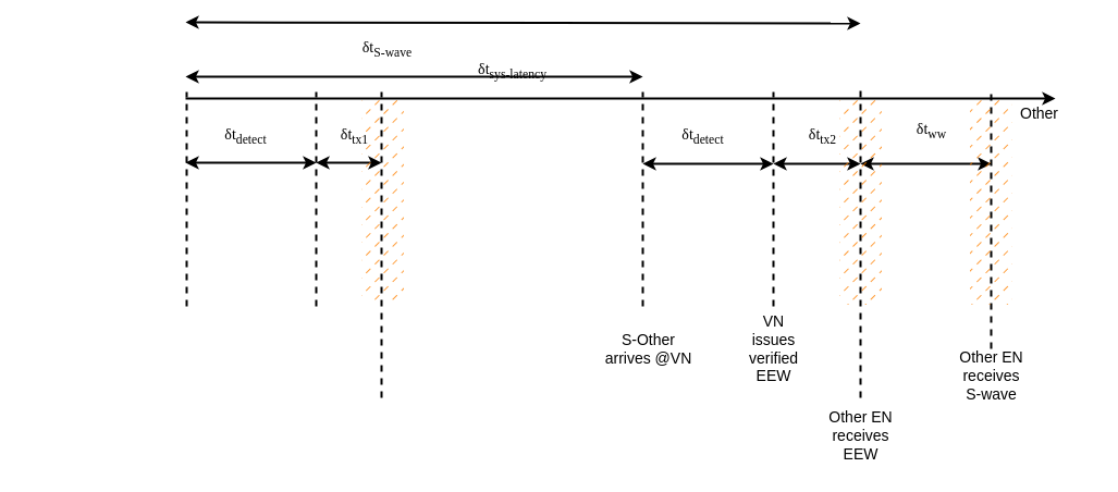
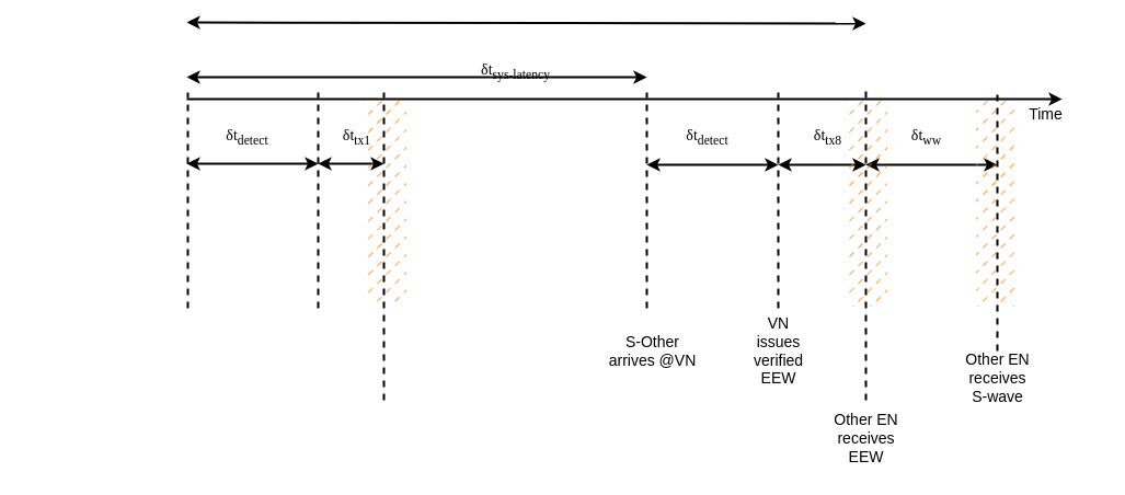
  <mxCell id="0" />
  <mxCell id="1" parent="0" />
  <mxCell id="2" value="" style="endArrow=classic;html=1;rounded=0;strokeWidth=2;" edge="1" parent="1"><mxGeometry width="50" height="50" relative="1" as="geometry"><mxPoint x="170" y="90" as="sourcePoint" /><mxPoint x="969" y="90" as="targetPoint" /></mxGeometry></mxCell>
- <mxCell id="3" value="Other" style="text;html=1;align=center;verticalAlign=middle;resizable=0;points=[];autosize=1;strokeColor=none;fillColor=none;strokeWidth=3;fontSize=14;" vertex="1" parent="1"><mxGeometry x="929" y="89" width="50" height="30" as="geometry" /></mxCell>
+ <mxCell id="3" value="Time" style="text;html=1;align=center;verticalAlign=middle;resizable=0;points=[];autosize=1;strokeColor=none;fillColor=none;strokeWidth=3;fontSize=14;" vertex="1" parent="1"><mxGeometry x="929" y="89" width="50" height="30" as="geometry" /></mxCell>
  <mxCell id="4" value="" style="endArrow=none;dashed=1;html=1;rounded=0;strokeWidth=2;" edge="1" parent="1"><mxGeometry width="50" height="50" relative="1" as="geometry"><mxPoint x="910" y="320" as="sourcePoint" /><mxPoint x="910" y="84" as="targetPoint" /></mxGeometry></mxCell>
  <mxCell id="5" value="" style="endArrow=none;dashed=1;html=1;rounded=0;strokeWidth=2;" edge="1" parent="1"><mxGeometry width="50" height="50" relative="1" as="geometry"><mxPoint x="790" y="365" as="sourcePoint" /><mxPoint x="790" y="83" as="targetPoint" /></mxGeometry></mxCell>
  <mxCell id="6" value="" style="endArrow=none;dashed=1;html=1;rounded=0;strokeWidth=2;" edge="1" parent="1"><mxGeometry width="50" height="50" relative="1" as="geometry"><mxPoint x="710" y="281" as="sourcePoint" /><mxPoint x="710" y="84" as="targetPoint" /></mxGeometry></mxCell>
  <mxCell id="7" value="" style="endArrow=none;dashed=1;html=1;rounded=0;strokeWidth=2;" edge="1" parent="1"><mxGeometry width="50" height="50" relative="1" as="geometry"><mxPoint x="590" y="281" as="sourcePoint" /><mxPoint x="590" y="84" as="targetPoint" /></mxGeometry></mxCell>
  <mxCell id="8" value="" style="endArrow=none;dashed=1;html=1;rounded=0;strokeWidth=2;" edge="1" parent="1"><mxGeometry width="50" height="50" relative="1" as="geometry"><mxPoint x="350" y="365" as="sourcePoint" /><mxPoint x="350" y="84" as="targetPoint" /></mxGeometry></mxCell>
  <mxCell id="9" value="" style="endArrow=none;dashed=1;html=1;rounded=0;strokeWidth=2;" edge="1" parent="1"><mxGeometry width="50" height="50" relative="1" as="geometry"><mxPoint x="290" y="281" as="sourcePoint" /><mxPoint x="290" y="84" as="targetPoint" /></mxGeometry></mxCell>
  <mxCell id="10" value="" style="endArrow=none;dashed=1;html=1;rounded=0;strokeWidth=2;" edge="1" parent="1"><mxGeometry width="50" height="50" relative="1" as="geometry"><mxPoint x="171" y="281" as="sourcePoint" /><mxPoint x="171" y="84" as="targetPoint" /></mxGeometry></mxCell>
  <mxCell id="11" value="" style="endArrow=classic;startArrow=classic;html=1;rounded=0;strokeWidth=2;" edge="1" parent="1"><mxGeometry width="50" height="50" relative="1" as="geometry"><mxPoint x="170" y="70" as="sourcePoint" /><mxPoint x="590" y="70" as="targetPoint" /></mxGeometry></mxCell>
  <mxCell id="12" value="" style="endArrow=classic;startArrow=classic;html=1;rounded=0;strokeWidth=2;" edge="1" parent="1"><mxGeometry width="50" height="50" relative="1" as="geometry"><mxPoint x="170" y="20" as="sourcePoint" /><mxPoint x="790" y="21" as="targetPoint" /></mxGeometry></mxCell>
  <mxCell id="13" value="" style="endArrow=classic;startArrow=classic;html=1;rounded=0;strokeWidth=2;" edge="1" parent="1"><mxGeometry width="50" height="50" relative="1" as="geometry"><mxPoint x="290" y="149" as="sourcePoint" /><mxPoint x="350" y="149" as="targetPoint" /><Array as="points"><mxPoint x="320" y="149" /></Array></mxGeometry></mxCell>
  <mxCell id="14" value="" style="endArrow=classic;startArrow=classic;html=1;rounded=0;strokeWidth=2;" edge="1" parent="1"><mxGeometry width="50" height="50" relative="1" as="geometry"><mxPoint x="170" y="149" as="sourcePoint" /><mxPoint x="290" y="149" as="targetPoint" /><Array as="points"><mxPoint x="190" y="149" /></Array></mxGeometry></mxCell>
  <mxCell id="15" value="" style="endArrow=classic;startArrow=classic;html=1;rounded=0;strokeWidth=2;" edge="1" parent="1"><mxGeometry width="50" height="50" relative="1" as="geometry"><mxPoint x="590" y="150" as="sourcePoint" /><mxPoint x="710" y="150" as="targetPoint" /><Array as="points"><mxPoint x="620" y="150" /></Array></mxGeometry></mxCell>
  <mxCell id="16" value="" style="endArrow=classic;startArrow=classic;html=1;rounded=0;strokeWidth=2;" edge="1" parent="1"><mxGeometry width="50" height="50" relative="1" as="geometry"><mxPoint x="790" y="150" as="sourcePoint" /><mxPoint x="910" y="150" as="targetPoint" /><Array as="points"><mxPoint x="820" y="150" /></Array></mxGeometry></mxCell>
  <mxCell id="17" value="" style="endArrow=classic;startArrow=classic;html=1;rounded=0;strokeWidth=2;" edge="1" parent="1"><mxGeometry width="50" height="50" relative="1" as="geometry"><mxPoint x="710" y="150" as="sourcePoint" /><mxPoint x="790" y="150" as="targetPoint" /><Array as="points"><mxPoint x="740" y="150" /></Array></mxGeometry></mxCell>
  <mxCell id="18" value="&amp;nbsp;" style="text;whiteSpace=wrap;html=1;" vertex="1" parent="1"><mxGeometry x="20" y="190" width="40" height="40" as="geometry" /></mxCell>
- <mxCell id="19" value="&lt;font style=&quot;font-size: 14px;&quot;&gt;δt&lt;sub&gt;ww&lt;/sub&gt;&lt;/font&gt;" style="text;html=1;align=center;verticalAlign=middle;resizable=0;points=[];autosize=1;strokeColor=none;fillColor=none;fontFamily=Tahoma;fontSize=14;" vertex="1" parent="1"><mxGeometry x="825" y="105" width="60" height="30" as="geometry" /></mxCell>
- <mxCell id="20" value="&lt;font style=&quot;font-size: 14px;&quot;&gt;δt&lt;sub&gt;tx2&lt;/sub&gt;&lt;/font&gt;" style="text;html=1;align=center;verticalAlign=middle;resizable=0;points=[];autosize=1;strokeColor=none;fillColor=none;fontFamily=Tahoma;fontSize=14;" vertex="1" parent="1"><mxGeometry x="730" y="110" width="50" height="30" as="geometry" /></mxCell>
+ <mxCell id="19" value="&lt;font style=&quot;font-size: 14px;&quot;&gt;δt&lt;sub&gt;ww&lt;/sub&gt;&lt;/font&gt;" style="text;html=1;align=center;verticalAlign=middle;resizable=0;points=[];autosize=1;strokeColor=none;fillColor=none;fontFamily=Tahoma;fontSize=14;" vertex="1" parent="1"><mxGeometry x="815" y="110" width="60" height="30" as="geometry" /></mxCell>
+ <mxCell id="20" value="&lt;font style=&quot;font-size: 14px;&quot;&gt;δt&lt;sub&gt;tx8&lt;/sub&gt;&lt;/font&gt;" style="text;html=1;align=center;verticalAlign=middle;resizable=0;points=[];autosize=1;strokeColor=none;fillColor=none;fontFamily=Tahoma;fontSize=14;" vertex="1" parent="1"><mxGeometry x="730" y="110" width="50" height="30" as="geometry" /></mxCell>
  <mxCell id="21" value="&lt;font style=&quot;font-size: 14px;&quot;&gt;δt&lt;sub&gt;detect&lt;/sub&gt;&lt;/font&gt;" style="text;html=1;align=center;verticalAlign=middle;resizable=0;points=[];autosize=1;strokeColor=none;fillColor=none;fontFamily=Tahoma;fontSize=14;" vertex="1" parent="1"><mxGeometry x="610" y="110" width="70" height="30" as="geometry" /></mxCell>
  <mxCell id="22" value="&lt;font style=&quot;font-size: 14px;&quot;&gt;δt&lt;sub&gt;tx1&lt;/sub&gt;&lt;/font&gt;" style="text;html=1;align=center;verticalAlign=middle;resizable=0;points=[];autosize=1;strokeColor=none;fillColor=none;fontFamily=Tahoma;fontSize=14;" vertex="1" parent="1"><mxGeometry x="300" y="110" width="50" height="30" as="geometry" /></mxCell>
  <mxCell id="23" value="&lt;font style=&quot;font-size: 14px;&quot;&gt;δt&lt;sub&gt;detect&lt;/sub&gt;&lt;/font&gt;" style="text;html=1;align=center;verticalAlign=middle;resizable=0;points=[];autosize=1;strokeColor=none;fillColor=none;fontFamily=Tahoma;fontSize=14;" vertex="1" parent="1"><mxGeometry x="190" y="110" width="70" height="30" as="geometry" /></mxCell>
- <mxCell id="24" value="&lt;font style=&quot;font-size: 14px;&quot;&gt;δt&lt;sub&gt;S-wave&lt;/sub&gt;&lt;/font&gt;" style="text;html=1;align=center;verticalAlign=middle;resizable=0;points=[];autosize=1;strokeColor=none;fillColor=none;fontFamily=Tahoma;fontSize=14;" vertex="1" parent="1"><mxGeometry x="315" y="30" width="80" height="30" as="geometry" /></mxCell>
  <mxCell id="25" value="&lt;font style=&quot;font-size: 14px;&quot;&gt;δt&lt;sub&gt;sys-latency&lt;/sub&gt;&lt;/font&gt;" style="text;html=1;align=center;verticalAlign=middle;resizable=0;points=[];autosize=1;strokeColor=none;fillColor=none;fontFamily=Tahoma;fontSize=14;" vertex="1" parent="1"><mxGeometry x="420" y="50" width="100" height="30" as="geometry" /></mxCell>
  <mxCell id="26" value="" style="rounded=0;whiteSpace=wrap;html=1;fillStyle=dashed;fillColor=#FF8000;strokeColor=none;dashed=1;dashPattern=1 4;rotation=-90;gradientColor=none;direction=south;allowArrows=1;" vertex="1" parent="1"><mxGeometry x="815" y="165" width="190" height="38.99" as="geometry" /></mxCell>
  <mxCell id="27" value="" style="rounded=0;whiteSpace=wrap;html=1;fillStyle=dashed;fillColor=#FF8000;strokeColor=none;dashed=1;dashPattern=1 4;rotation=-90;gradientColor=none;direction=south;allowArrows=1;" vertex="1" parent="1"><mxGeometry x="695" y="165" width="190" height="38.99" as="geometry" /></mxCell>
  <mxCell id="28" value="" style="rounded=0;whiteSpace=wrap;html=1;fillStyle=dashed;fillColor=#FF8000;strokeColor=none;dashed=1;dashPattern=1 4;rotation=-90;gradientColor=none;direction=south;allowArrows=1;" vertex="1" parent="1"><mxGeometry x="256" y="164" width="190" height="38.99" as="geometry" /></mxCell>
  <mxCell id="29" value="Other EN&lt;br&gt;receives&lt;br&gt;S-wave" style="text;html=1;align=center;verticalAlign=middle;resizable=0;points=[];autosize=1;strokeColor=none;fillColor=none;strokeWidth=3;fontSize=14;" vertex="1" parent="1"><mxGeometry x="870" y="315" width="80" height="60" as="geometry" /></mxCell>
  <mxCell id="30" value="Other EN&lt;br&gt;receives&lt;br&gt;EEW" style="text;html=1;align=center;verticalAlign=middle;resizable=0;points=[];autosize=1;strokeColor=none;fillColor=none;strokeWidth=3;fontSize=14;" vertex="1" parent="1"><mxGeometry x="750" y="370" width="80" height="60" as="geometry" /></mxCell>
  <mxCell id="31" value="&lt;div&gt;VN&lt;br&gt;issues&lt;br&gt;&lt;/div&gt;verified&lt;br&gt;EEW" style="text;html=1;align=center;verticalAlign=middle;resizable=0;points=[];autosize=1;strokeColor=none;fillColor=none;strokeWidth=3;fontSize=14;" vertex="1" parent="1"><mxGeometry x="675" y="280" width="70" height="80" as="geometry" /></mxCell>
  <mxCell id="32" value="&lt;div&gt;S-Other&lt;/div&gt;&lt;div&gt;arrives @VN&lt;br&gt;&lt;/div&gt;" style="text;html=1;align=center;verticalAlign=middle;resizable=0;points=[];autosize=1;strokeColor=none;fillColor=none;strokeWidth=3;fontSize=14;" vertex="1" parent="1"><mxGeometry x="545" y="295" width="100" height="50" as="geometry" /></mxCell>
